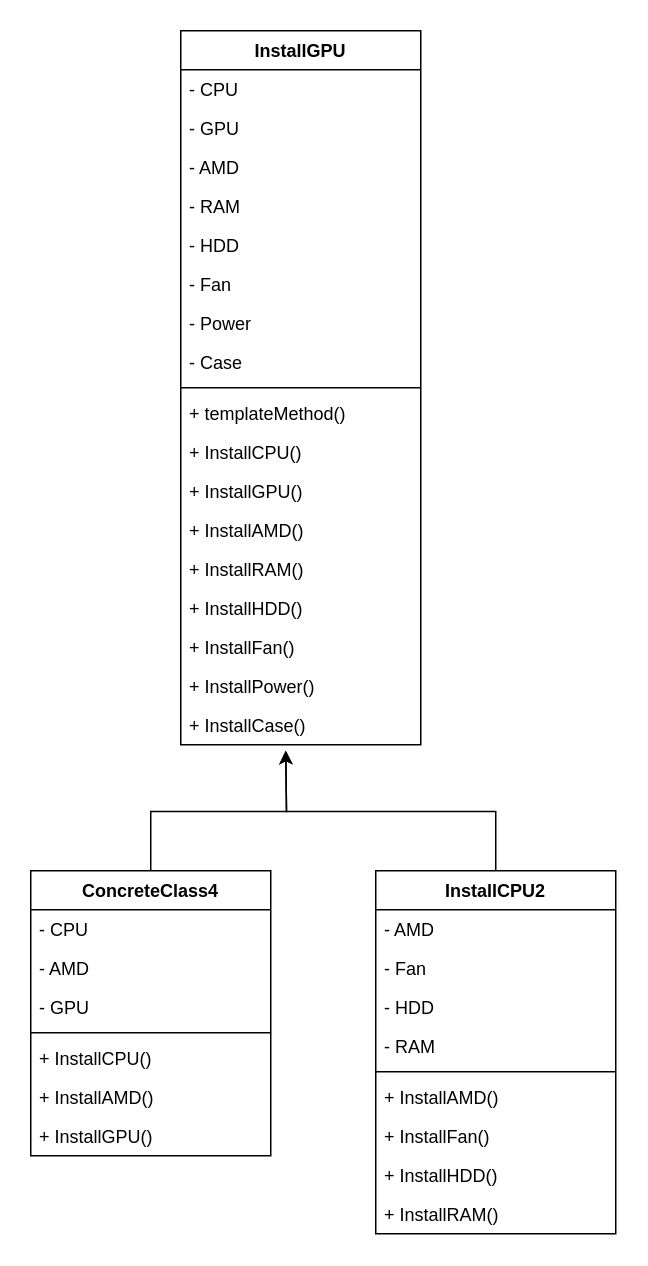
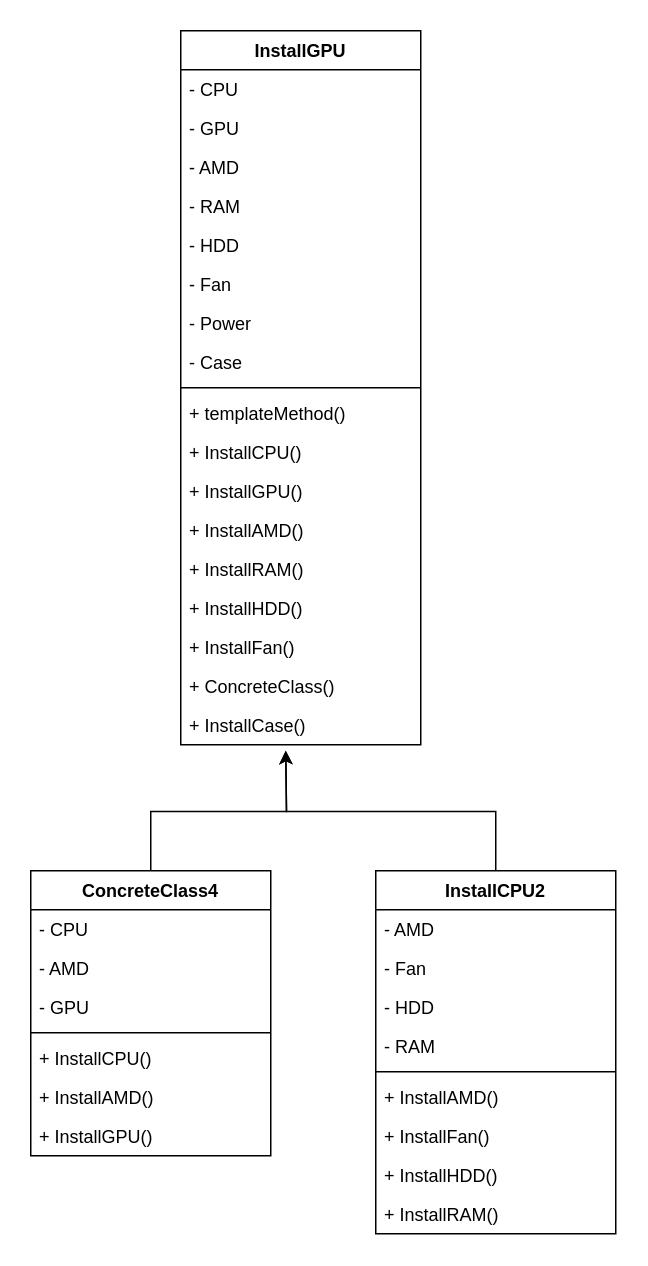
  <mxCell id="0" />
  <mxCell id="1" parent="0" />
  <mxCell id="2" value="InstallGPU" style="swimlane;fontStyle=1;align=center;verticalAlign=top;childLayout=stackLayout;horizontal=1;startSize=26;horizontalStack=0;resizeParent=1;resizeParentMax=0;resizeLast=0;collapsible=1;marginBottom=0;" vertex="1" parent="1"><mxGeometry x="120" y="20" width="160" height="476" as="geometry" /></mxCell>
  <mxCell id="3" value="- CPU" style="text;strokeColor=none;fillColor=none;align=left;verticalAlign=top;spacingLeft=4;spacingRight=4;overflow=hidden;rotatable=0;points=[[0,0.5],[1,0.5]];portConstraint=eastwest;" vertex="1" parent="2"><mxGeometry y="26" width="160" height="26" as="geometry" /></mxCell>
  <mxCell id="4" value="- GPU" style="text;strokeColor=none;fillColor=none;align=left;verticalAlign=top;spacingLeft=4;spacingRight=4;overflow=hidden;rotatable=0;points=[[0,0.5],[1,0.5]];portConstraint=eastwest;" vertex="1" parent="2"><mxGeometry y="52" width="160" height="26" as="geometry" /></mxCell>
  <mxCell id="5" value="- AMD" style="text;strokeColor=none;fillColor=none;align=left;verticalAlign=top;spacingLeft=4;spacingRight=4;overflow=hidden;rotatable=0;points=[[0,0.5],[1,0.5]];portConstraint=eastwest;" vertex="1" parent="2"><mxGeometry y="78" width="160" height="26" as="geometry" /></mxCell>
  <mxCell id="6" value="- RAM" style="text;strokeColor=none;fillColor=none;align=left;verticalAlign=top;spacingLeft=4;spacingRight=4;overflow=hidden;rotatable=0;points=[[0,0.5],[1,0.5]];portConstraint=eastwest;" vertex="1" parent="2"><mxGeometry y="104" width="160" height="26" as="geometry" /></mxCell>
  <mxCell id="7" value="- HDD" style="text;strokeColor=none;fillColor=none;align=left;verticalAlign=top;spacingLeft=4;spacingRight=4;overflow=hidden;rotatable=0;points=[[0,0.5],[1,0.5]];portConstraint=eastwest;" vertex="1" parent="2"><mxGeometry y="130" width="160" height="26" as="geometry" /></mxCell>
  <mxCell id="8" value="- Fan" style="text;strokeColor=none;fillColor=none;align=left;verticalAlign=top;spacingLeft=4;spacingRight=4;overflow=hidden;rotatable=0;points=[[0,0.5],[1,0.5]];portConstraint=eastwest;" vertex="1" parent="2"><mxGeometry y="156" width="160" height="26" as="geometry" /></mxCell>
  <mxCell id="9" value="- Power" style="text;strokeColor=none;fillColor=none;align=left;verticalAlign=top;spacingLeft=4;spacingRight=4;overflow=hidden;rotatable=0;points=[[0,0.5],[1,0.5]];portConstraint=eastwest;" vertex="1" parent="2"><mxGeometry y="182" width="160" height="26" as="geometry" /></mxCell>
  <mxCell id="10" value="- Case" style="text;strokeColor=none;fillColor=none;align=left;verticalAlign=top;spacingLeft=4;spacingRight=4;overflow=hidden;rotatable=0;points=[[0,0.5],[1,0.5]];portConstraint=eastwest;" vertex="1" parent="2"><mxGeometry y="208" width="160" height="26" as="geometry" /></mxCell>
  <mxCell id="11" value="" style="line;strokeWidth=1;fillColor=none;align=left;verticalAlign=middle;spacingTop=-1;spacingLeft=3;spacingRight=3;rotatable=0;labelPosition=right;points=[];portConstraint=eastwest;strokeColor=inherit;" vertex="1" parent="2"><mxGeometry y="234" width="160" height="8" as="geometry" /></mxCell>
  <mxCell id="12" value="+ templateMethod()" style="text;strokeColor=none;fillColor=none;align=left;verticalAlign=top;spacingLeft=4;spacingRight=4;overflow=hidden;rotatable=0;points=[[0,0.5],[1,0.5]];portConstraint=eastwest;" vertex="1" parent="2"><mxGeometry y="242" width="160" height="26" as="geometry" /></mxCell>
  <mxCell id="13" value="+ InstallCPU()" style="text;strokeColor=none;fillColor=none;align=left;verticalAlign=top;spacingLeft=4;spacingRight=4;overflow=hidden;rotatable=0;points=[[0,0.5],[1,0.5]];portConstraint=eastwest;" vertex="1" parent="2"><mxGeometry y="268" width="160" height="26" as="geometry" /></mxCell>
  <mxCell id="14" value="+ InstallGPU()" style="text;strokeColor=none;fillColor=none;align=left;verticalAlign=top;spacingLeft=4;spacingRight=4;overflow=hidden;rotatable=0;points=[[0,0.5],[1,0.5]];portConstraint=eastwest;" vertex="1" parent="2"><mxGeometry y="294" width="160" height="26" as="geometry" /></mxCell>
  <mxCell id="15" value="+ InstallAMD()" style="text;strokeColor=none;fillColor=none;align=left;verticalAlign=top;spacingLeft=4;spacingRight=4;overflow=hidden;rotatable=0;points=[[0,0.5],[1,0.5]];portConstraint=eastwest;" vertex="1" parent="2"><mxGeometry y="320" width="160" height="26" as="geometry" /></mxCell>
  <mxCell id="16" value="+ InstallRAM()" style="text;strokeColor=none;fillColor=none;align=left;verticalAlign=top;spacingLeft=4;spacingRight=4;overflow=hidden;rotatable=0;points=[[0,0.5],[1,0.5]];portConstraint=eastwest;" vertex="1" parent="2"><mxGeometry y="346" width="160" height="26" as="geometry" /></mxCell>
  <mxCell id="17" value="+ InstallHDD()" style="text;strokeColor=none;fillColor=none;align=left;verticalAlign=top;spacingLeft=4;spacingRight=4;overflow=hidden;rotatable=0;points=[[0,0.5],[1,0.5]];portConstraint=eastwest;" vertex="1" parent="2"><mxGeometry y="372" width="160" height="26" as="geometry" /></mxCell>
  <mxCell id="18" value="+ InstallFan()" style="text;strokeColor=none;fillColor=none;align=left;verticalAlign=top;spacingLeft=4;spacingRight=4;overflow=hidden;rotatable=0;points=[[0,0.5],[1,0.5]];portConstraint=eastwest;" vertex="1" parent="2"><mxGeometry y="398" width="160" height="26" as="geometry" /></mxCell>
- <mxCell id="19" value="+ InstallPower()" style="text;strokeColor=none;fillColor=none;align=left;verticalAlign=top;spacingLeft=4;spacingRight=4;overflow=hidden;rotatable=0;points=[[0,0.5],[1,0.5]];portConstraint=eastwest;" vertex="1" parent="2"><mxGeometry y="424" width="160" height="26" as="geometry" /></mxCell>
+ <mxCell id="19" value="+ ConcreteClass()" style="text;strokeColor=none;fillColor=none;align=left;verticalAlign=top;spacingLeft=4;spacingRight=4;overflow=hidden;rotatable=0;points=[[0,0.5],[1,0.5]];portConstraint=eastwest;" vertex="1" parent="2"><mxGeometry y="424" width="160" height="26" as="geometry" /></mxCell>
  <mxCell id="20" value="+ InstallCase()" style="text;strokeColor=none;fillColor=none;align=left;verticalAlign=top;spacingLeft=4;spacingRight=4;overflow=hidden;rotatable=0;points=[[0,0.5],[1,0.5]];portConstraint=eastwest;" vertex="1" parent="2"><mxGeometry y="450" width="160" height="26" as="geometry" /></mxCell>
  <mxCell id="21" style="edgeStyle=orthogonalEdgeStyle;rounded=0;orthogonalLoop=1;jettySize=auto;html=1;exitX=0.5;exitY=0;exitDx=0;exitDy=0;" edge="1" parent="1" source="22"><mxGeometry relative="1" as="geometry"><mxPoint x="190" y="500" as="targetPoint" /></mxGeometry></mxCell>
  <mxCell id="22" value="ConcreteClass4" style="swimlane;fontStyle=1;align=center;verticalAlign=top;childLayout=stackLayout;horizontal=1;startSize=26;horizontalStack=0;resizeParent=1;resizeParentMax=0;resizeLast=0;collapsible=1;marginBottom=0;" vertex="1" parent="1"><mxGeometry x="20" y="580" width="160" height="190" as="geometry" /></mxCell>
  <mxCell id="23" value="- CPU" style="text;strokeColor=none;fillColor=none;align=left;verticalAlign=top;spacingLeft=4;spacingRight=4;overflow=hidden;rotatable=0;points=[[0,0.5],[1,0.5]];portConstraint=eastwest;" vertex="1" parent="22"><mxGeometry y="26" width="160" height="26" as="geometry" /></mxCell>
  <mxCell id="24" value="- AMD" style="text;strokeColor=none;fillColor=none;align=left;verticalAlign=top;spacingLeft=4;spacingRight=4;overflow=hidden;rotatable=0;points=[[0,0.5],[1,0.5]];portConstraint=eastwest;" vertex="1" parent="22"><mxGeometry y="52" width="160" height="26" as="geometry" /></mxCell>
  <mxCell id="25" value="- GPU" style="text;strokeColor=none;fillColor=none;align=left;verticalAlign=top;spacingLeft=4;spacingRight=4;overflow=hidden;rotatable=0;points=[[0,0.5],[1,0.5]];portConstraint=eastwest;" vertex="1" parent="22"><mxGeometry y="78" width="160" height="26" as="geometry" /></mxCell>
  <mxCell id="26" value="" style="line;strokeWidth=1;fillColor=none;align=left;verticalAlign=middle;spacingTop=-1;spacingLeft=3;spacingRight=3;rotatable=0;labelPosition=right;points=[];portConstraint=eastwest;strokeColor=inherit;" vertex="1" parent="22"><mxGeometry y="104" width="160" height="8" as="geometry" /></mxCell>
  <mxCell id="27" value="+ InstallCPU()" style="text;strokeColor=none;fillColor=none;align=left;verticalAlign=top;spacingLeft=4;spacingRight=4;overflow=hidden;rotatable=0;points=[[0,0.5],[1,0.5]];portConstraint=eastwest;" vertex="1" parent="22"><mxGeometry y="112" width="160" height="26" as="geometry" /></mxCell>
  <mxCell id="28" value="+ InstallAMD()" style="text;strokeColor=none;fillColor=none;align=left;verticalAlign=top;spacingLeft=4;spacingRight=4;overflow=hidden;rotatable=0;points=[[0,0.5],[1,0.5]];portConstraint=eastwest;" vertex="1" parent="22"><mxGeometry y="138" width="160" height="26" as="geometry" /></mxCell>
  <mxCell id="29" value="+ InstallGPU()" style="text;strokeColor=none;fillColor=none;align=left;verticalAlign=top;spacingLeft=4;spacingRight=4;overflow=hidden;rotatable=0;points=[[0,0.5],[1,0.5]];portConstraint=eastwest;" vertex="1" parent="22"><mxGeometry y="164" width="160" height="26" as="geometry" /></mxCell>
  <mxCell id="30" style="edgeStyle=orthogonalEdgeStyle;rounded=0;orthogonalLoop=1;jettySize=auto;html=1;exitX=0.5;exitY=0;exitDx=0;exitDy=0;" edge="1" parent="1" source="31"><mxGeometry relative="1" as="geometry"><mxPoint x="190" y="500" as="targetPoint" /></mxGeometry></mxCell>
  <mxCell id="31" value="InstallCPU2" style="swimlane;fontStyle=1;align=center;verticalAlign=top;childLayout=stackLayout;horizontal=1;startSize=26;horizontalStack=0;resizeParent=1;resizeParentMax=0;resizeLast=0;collapsible=1;marginBottom=0;" vertex="1" parent="1"><mxGeometry x="250" y="580" width="160" height="242" as="geometry" /></mxCell>
  <mxCell id="32" value="- AMD" style="text;strokeColor=none;fillColor=none;align=left;verticalAlign=top;spacingLeft=4;spacingRight=4;overflow=hidden;rotatable=0;points=[[0,0.5],[1,0.5]];portConstraint=eastwest;" vertex="1" parent="31"><mxGeometry y="26" width="160" height="26" as="geometry" /></mxCell>
  <mxCell id="33" value="- Fan" style="text;strokeColor=none;fillColor=none;align=left;verticalAlign=top;spacingLeft=4;spacingRight=4;overflow=hidden;rotatable=0;points=[[0,0.5],[1,0.5]];portConstraint=eastwest;" vertex="1" parent="31"><mxGeometry y="52" width="160" height="26" as="geometry" /></mxCell>
  <mxCell id="34" value="- HDD" style="text;strokeColor=none;fillColor=none;align=left;verticalAlign=top;spacingLeft=4;spacingRight=4;overflow=hidden;rotatable=0;points=[[0,0.5],[1,0.5]];portConstraint=eastwest;" vertex="1" parent="31"><mxGeometry y="78" width="160" height="26" as="geometry" /></mxCell>
  <mxCell id="35" value="- RAM" style="text;strokeColor=none;fillColor=none;align=left;verticalAlign=top;spacingLeft=4;spacingRight=4;overflow=hidden;rotatable=0;points=[[0,0.5],[1,0.5]];portConstraint=eastwest;" vertex="1" parent="31"><mxGeometry y="104" width="160" height="26" as="geometry" /></mxCell>
  <mxCell id="36" value="" style="line;strokeWidth=1;fillColor=none;align=left;verticalAlign=middle;spacingTop=-1;spacingLeft=3;spacingRight=3;rotatable=0;labelPosition=right;points=[];portConstraint=eastwest;strokeColor=inherit;" vertex="1" parent="31"><mxGeometry y="130" width="160" height="8" as="geometry" /></mxCell>
  <mxCell id="37" value="+ InstallAMD()" style="text;strokeColor=none;fillColor=none;align=left;verticalAlign=top;spacingLeft=4;spacingRight=4;overflow=hidden;rotatable=0;points=[[0,0.5],[1,0.5]];portConstraint=eastwest;" vertex="1" parent="31"><mxGeometry y="138" width="160" height="26" as="geometry" /></mxCell>
  <mxCell id="38" value="+ InstallFan()" style="text;strokeColor=none;fillColor=none;align=left;verticalAlign=top;spacingLeft=4;spacingRight=4;overflow=hidden;rotatable=0;points=[[0,0.5],[1,0.5]];portConstraint=eastwest;" vertex="1" parent="31"><mxGeometry y="164" width="160" height="26" as="geometry" /></mxCell>
  <mxCell id="39" value="+ InstallHDD()" style="text;strokeColor=none;fillColor=none;align=left;verticalAlign=top;spacingLeft=4;spacingRight=4;overflow=hidden;rotatable=0;points=[[0,0.5],[1,0.5]];portConstraint=eastwest;" vertex="1" parent="31"><mxGeometry y="190" width="160" height="26" as="geometry" /></mxCell>
  <mxCell id="40" value="+ InstallRAM()" style="text;strokeColor=none;fillColor=none;align=left;verticalAlign=top;spacingLeft=4;spacingRight=4;overflow=hidden;rotatable=0;points=[[0,0.5],[1,0.5]];portConstraint=eastwest;" vertex="1" parent="31"><mxGeometry y="216" width="160" height="26" as="geometry" /></mxCell>
